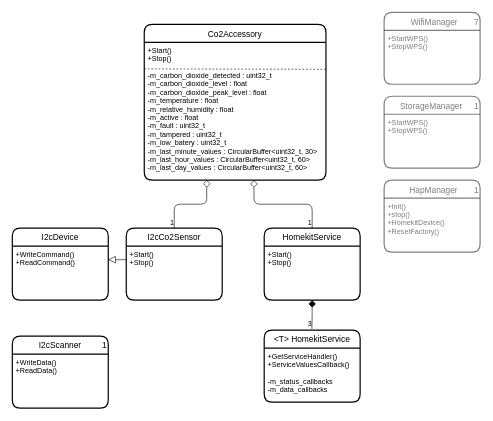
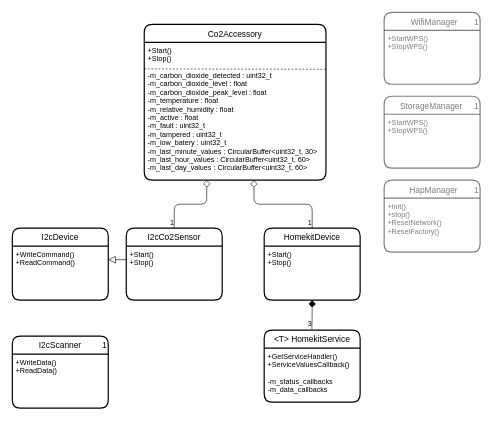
  <mxCell id="0" />
  <mxCell id="1" parent="0" />
  <mxCell id="2" value="Co2Accessory" style="swimlane;childLayout=stackLayout;horizontal=1;startSize=30;horizontalStack=0;rounded=1;fontSize=14;fontStyle=0;strokeWidth=2;resizeParent=0;resizeLast=1;shadow=0;dashed=0;align=center;" vertex="1" parent="1"><mxGeometry x="240" y="40" width="303" height="260" as="geometry"><mxRectangle x="340" y="70" width="120" height="30" as="alternateBounds" /></mxGeometry></mxCell>
  <mxCell id="3" value="+Start()&#10;+Stop()&#10;&#10;-m_carbon_dioxide_detected : uint32_t&#10;-m_carbon_dioxide_level : float&#10;-m_carbon_dioxide_peak_level : float&#10;-m_temperature : float&#10;-m_relative_humidity : float&#10;-m_active : float&#10;-m_fault : uint32_t&#10;-m_tampered : uint32_t&#10;-m_low_batery : uint32_t&#10;-m_last_minute_values : CircularBuffer&lt;uint32_t, 30&gt;&#10;-m_last_hour_values : CircularBuffer&lt;uint32_t, 60&gt;&#10;-m_last_day_values : CircularBuffer&lt;uint32_t, 60&gt;" style="align=left;strokeColor=none;fillColor=none;spacingLeft=4;fontSize=12;verticalAlign=top;resizable=0;rotatable=0;part=1;" vertex="1" parent="2"><mxGeometry y="30" width="303" height="230" as="geometry" /></mxCell>
  <mxCell id="4" value="" style="endArrow=none;html=1;rounded=1;startSize=10;endSize=6;exitX=-0.001;exitY=0.193;exitDx=0;exitDy=0;exitPerimeter=0;entryX=1.001;entryY=0.196;entryDx=0;entryDy=0;entryPerimeter=0;dashed=1;" edge="1" parent="2" source="3" target="3"><mxGeometry width="50" height="50" relative="1" as="geometry"><mxPoint x="130" y="450" as="sourcePoint" /><mxPoint x="300" y="75" as="targetPoint" /></mxGeometry></mxCell>
  <mxCell id="5" value="I2cCo2Sensor" style="swimlane;childLayout=stackLayout;horizontal=1;startSize=30;horizontalStack=0;rounded=1;fontSize=14;fontStyle=0;strokeWidth=2;resizeParent=0;resizeLast=1;shadow=0;dashed=0;align=center;" vertex="1" parent="1"><mxGeometry x="210" y="380" width="160" height="120" as="geometry" /></mxCell>
  <mxCell id="6" value="+Start()&#10;+Stop()" style="align=left;strokeColor=none;fillColor=none;spacingLeft=4;fontSize=12;verticalAlign=top;resizable=0;rotatable=0;part=1;" vertex="1" parent="5"><mxGeometry y="30" width="160" height="90" as="geometry" /></mxCell>
- <mxCell id="7" value="HomekitService" style="swimlane;childLayout=stackLayout;horizontal=1;startSize=30;horizontalStack=0;rounded=1;fontSize=14;fontStyle=0;strokeWidth=2;resizeParent=0;resizeLast=1;shadow=0;dashed=0;align=center;" vertex="1" parent="1"><mxGeometry x="440" y="380" width="160" height="120" as="geometry" /></mxCell>
+ <mxCell id="7" value="HomekitDevice" style="swimlane;childLayout=stackLayout;horizontal=1;startSize=30;horizontalStack=0;rounded=1;fontSize=14;fontStyle=0;strokeWidth=2;resizeParent=0;resizeLast=1;shadow=0;dashed=0;align=center;" vertex="1" parent="1"><mxGeometry x="440" y="380" width="160" height="120" as="geometry" /></mxCell>
  <mxCell id="8" value="+Start()&#10;+Stop()" style="align=left;strokeColor=none;fillColor=none;spacingLeft=4;fontSize=12;verticalAlign=top;resizable=0;rotatable=0;part=1;" vertex="1" parent="7"><mxGeometry y="30" width="160" height="90" as="geometry" /></mxCell>
  <mxCell id="9" value="I2cDevice" style="swimlane;childLayout=stackLayout;horizontal=1;startSize=30;horizontalStack=0;rounded=1;fontSize=14;fontStyle=0;strokeWidth=2;resizeParent=0;resizeLast=1;shadow=0;dashed=0;align=center;" vertex="1" parent="1"><mxGeometry x="20" y="380" width="160" height="120" as="geometry" /></mxCell>
  <mxCell id="10" value="+WriteCommand()&#10;+ReadCommand()" style="align=left;strokeColor=none;fillColor=none;spacingLeft=4;fontSize=12;verticalAlign=top;resizable=0;rotatable=0;part=1;" vertex="1" parent="9"><mxGeometry y="30" width="160" height="90" as="geometry" /></mxCell>
  <mxCell id="11" value="I2cScanner         1" style="swimlane;childLayout=stackLayout;horizontal=1;startSize=30;horizontalStack=0;rounded=1;fontSize=14;fontStyle=0;strokeWidth=2;resizeParent=0;resizeLast=1;shadow=0;dashed=0;align=right;" vertex="1" parent="1"><mxGeometry x="20" y="559.95" width="160" height="120" as="geometry" /></mxCell>
  <mxCell id="12" value="+WriteData()&#10;+ReadData()" style="align=left;strokeColor=none;fillColor=none;spacingLeft=4;fontSize=12;verticalAlign=top;resizable=0;rotatable=0;part=1;" vertex="1" parent="11"><mxGeometry y="30" width="160" height="90" as="geometry" /></mxCell>
  <mxCell id="13" value="&lt;T&gt; HomekitService" style="swimlane;childLayout=stackLayout;horizontal=1;startSize=30;horizontalStack=0;rounded=1;fontSize=14;fontStyle=0;strokeWidth=2;resizeParent=0;resizeLast=1;shadow=0;dashed=0;align=center;" vertex="1" parent="1"><mxGeometry x="440" y="550" width="160" height="120" as="geometry" /></mxCell>
  <mxCell id="14" value="+GetServiceHandler()&#10;+ServiceValuesCallback()&#10;&#10;-m_status_callbacks&#10;-m_data_callbacks" style="align=left;strokeColor=none;fillColor=none;spacingLeft=4;fontSize=12;verticalAlign=top;resizable=0;rotatable=0;part=1;" vertex="1" parent="13"><mxGeometry y="30" width="160" height="90" as="geometry" /></mxCell>
  <mxCell id="15" value="" style="endArrow=none;html=1;rounded=1;startSize=10;endSize=6;exitX=0.344;exitY=0.999;exitDx=0;exitDy=0;exitPerimeter=0;entryX=0.5;entryY=0;entryDx=0;entryDy=0;edgeStyle=orthogonalEdgeStyle;startArrow=diamond;startFill=0;" edge="1" parent="1" source="3" target="5"><mxGeometry relative="1" as="geometry"><mxPoint x="320" y="450" as="sourcePoint" /><mxPoint x="480" y="450" as="targetPoint" /></mxGeometry></mxCell>
  <mxCell id="16" value="1" style="resizable=0;html=1;align=right;verticalAlign=bottom;" connectable="0" vertex="1" parent="15"><mxGeometry x="1" relative="1" as="geometry" /></mxCell>
  <mxCell id="17" value="" style="endArrow=none;html=1;rounded=1;startSize=10;endSize=6;exitX=0.604;exitY=1;exitDx=0;exitDy=0;exitPerimeter=0;entryX=0.5;entryY=0;entryDx=0;entryDy=0;edgeStyle=orthogonalEdgeStyle;startArrow=diamond;startFill=0;" edge="1" parent="1" source="3" target="7"><mxGeometry relative="1" as="geometry"><mxPoint x="418.88" y="298.83" as="sourcePoint" /><mxPoint x="290" y="390" as="targetPoint" /></mxGeometry></mxCell>
  <mxCell id="18" value="1" style="resizable=0;html=1;align=right;verticalAlign=bottom;" connectable="0" vertex="1" parent="17"><mxGeometry x="1" relative="1" as="geometry" /></mxCell>
  <mxCell id="19" value="" style="endArrow=none;html=1;rounded=1;startSize=10;endSize=6;exitX=0.5;exitY=1;exitDx=0;exitDy=0;entryX=0.497;entryY=-0.015;entryDx=0;entryDy=0;edgeStyle=orthogonalEdgeStyle;startArrow=diamond;startFill=1;entryPerimeter=0;" edge="1" parent="1" source="8" target="13"><mxGeometry relative="1" as="geometry"><mxPoint x="400" y="299.46" as="sourcePoint" /><mxPoint x="530" y="390" as="targetPoint" /></mxGeometry></mxCell>
  <mxCell id="20" value="3" style="resizable=0;html=1;align=right;verticalAlign=bottom;" connectable="0" vertex="1" parent="19"><mxGeometry x="1" relative="1" as="geometry" /></mxCell>
  <mxCell id="21" style="edgeStyle=orthogonalEdgeStyle;rounded=1;html=1;entryX=0;entryY=0.25;entryDx=0;entryDy=0;startArrow=block;startFill=0;endArrow=none;endFill=0;startSize=10;endSize=6;exitX=1;exitY=0.25;exitDx=0;exitDy=0;" edge="1" parent="1" source="10" target="6"><mxGeometry relative="1" as="geometry" /></mxCell>
- <mxCell id="22" value="WifiManager       7" style="swimlane;childLayout=stackLayout;horizontal=1;startSize=30;horizontalStack=0;rounded=1;fontSize=14;fontStyle=0;strokeWidth=2;resizeParent=0;resizeLast=1;shadow=0;align=right;gradientColor=none;opacity=50;textOpacity=50;" vertex="1" parent="1"><mxGeometry x="640" y="20" width="160" height="120" as="geometry" /></mxCell>
+ <mxCell id="22" value="WifiManager       1" style="swimlane;childLayout=stackLayout;horizontal=1;startSize=30;horizontalStack=0;rounded=1;fontSize=14;fontStyle=0;strokeWidth=2;resizeParent=0;resizeLast=1;shadow=0;align=right;gradientColor=none;opacity=50;textOpacity=50;" vertex="1" parent="1"><mxGeometry x="640" y="20" width="160" height="120" as="geometry" /></mxCell>
  <mxCell id="23" value="+StartWPS()&#10;+StopWPS()" style="align=left;strokeColor=none;fillColor=none;spacingLeft=4;fontSize=12;verticalAlign=top;resizable=0;rotatable=0;part=1;opacity=50;textOpacity=50;" vertex="1" parent="22"><mxGeometry y="30" width="160" height="90" as="geometry" /></mxCell>
  <mxCell id="24" value="HapManager       1" style="swimlane;childLayout=stackLayout;horizontal=1;startSize=30;horizontalStack=0;rounded=1;fontSize=14;fontStyle=0;strokeWidth=2;resizeParent=0;resizeLast=1;shadow=0;dashed=0;align=right;opacity=50;textOpacity=50;" vertex="1" parent="1"><mxGeometry x="640" y="300" width="160" height="120" as="geometry" /></mxCell>
- <mxCell id="25" value="+Init()&#10;+stop()&#10;+HomekitDevice()&#10;+ResetFactory()" style="align=left;strokeColor=none;fillColor=none;spacingLeft=4;fontSize=12;verticalAlign=top;resizable=0;rotatable=0;part=1;opacity=50;textOpacity=50;" vertex="1" parent="24"><mxGeometry y="30" width="160" height="90" as="geometry" /></mxCell>
+ <mxCell id="25" value="+Init()&#10;+stop()&#10;+ResetNetwork()&#10;+ResetFactory()" style="align=left;strokeColor=none;fillColor=none;spacingLeft=4;fontSize=12;verticalAlign=top;resizable=0;rotatable=0;part=1;opacity=50;textOpacity=50;" vertex="1" parent="24"><mxGeometry y="30" width="160" height="90" as="geometry" /></mxCell>
  <mxCell id="26" value="StorageManager     1" style="swimlane;childLayout=stackLayout;horizontal=1;startSize=30;horizontalStack=0;rounded=1;fontSize=14;fontStyle=0;strokeWidth=2;resizeParent=0;resizeLast=1;shadow=0;dashed=0;align=right;opacity=50;textOpacity=50;" vertex="1" parent="1"><mxGeometry x="640" y="160" width="160" height="120" as="geometry" /></mxCell>
  <mxCell id="27" value="+StartWPS()&#10;+StopWPS()" style="align=left;strokeColor=none;fillColor=none;spacingLeft=4;fontSize=12;verticalAlign=top;resizable=0;rotatable=0;part=1;opacity=50;textOpacity=50;" vertex="1" parent="26"><mxGeometry y="30" width="160" height="90" as="geometry" /></mxCell>
